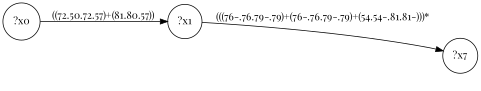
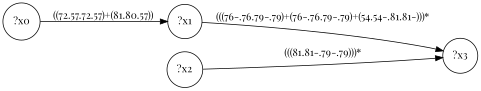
  digraph {
    fontname="Playfair Display"
    rankdir=LR
    node [fontname="Playfair Display" shape=circle]
    edge [fontname="Playfair Display"]
    n1 [label="?x0"]
    n2 [label="?x1"]
-   n3 [label="?x7"]
-   n1 -> n2 [label="((72.50.72.57)+(81.80.57))"]
+   n3 [label="?x3"]
+   n4 [label="?x2"]
+   n1 -> n2 [label="((72.57.72.57)+(81.80.57))"]
    n2 -> n3 [label="(((76-.76.79-.79)+(76-.76.79-.79)+(54.54-.81.81-)))*"]
+   n4 -> n3 [label="(((81.81-.79-.79)))*"]
  }
